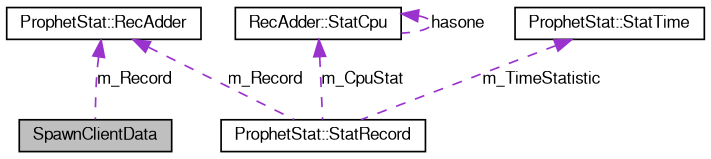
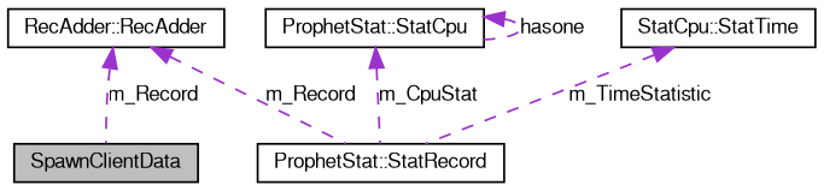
  digraph {
    node [color=black fillcolor=white fontname=FreeSans fontsize=10 shape=record style=filled]
    edge [color=darkorchid3 dir=back fontname=FreeSans fontsize=10 labelfontname=FreeSans labelfontsize=10 style=dashed]
    n1 [fillcolor=grey75 fontcolor=black height=0.2 label=SpawnClientData width=0.4]
-   n2 [height=0.2 label="ProphetStat::RecAdder" width=0.4]
+   n2 [height=0.2 label="RecAdder::RecAdder" width=0.4]
    n3 [height=0.2 label="ProphetStat::StatRecord" width=0.4]
-   n4 [height=0.2 label="RecAdder::StatCpu" width=0.4]
-   n5 [height=0.2 label="ProphetStat::StatTime" width=0.4]
+   n4 [height=0.2 label="ProphetStat::StatCpu" width=0.4]
+   n5 [height=0.2 label="StatCpu::StatTime" width=0.4]
    n2 -> n1 [label=m_Record]
    n2 -> n3 [label=m_Record]
    n4 -> n3 [label=m_CpuStat]
    n4 -> n4 [label=hasone]
    n5 -> n3 [label=m_TimeStatistic]
  }
